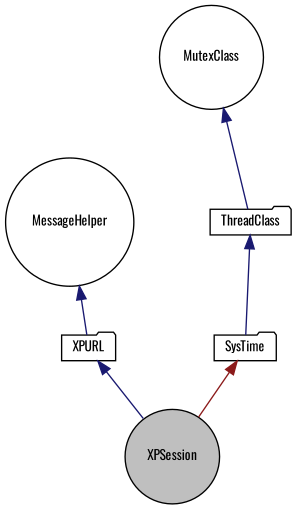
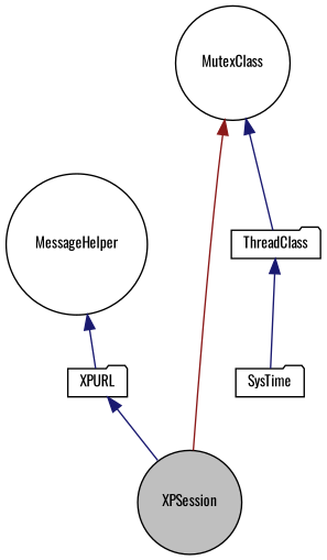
  digraph {
    fontname=Oswald
    node [color=black fillcolor=white fontname=Oswald fontsize=10 shape=circle style=filled]
    edge [color=midnightblue dir=back fontname=Oswald fontsize=10 labelfontname=Helvetica labelfontsize=10 style=solid]
    n1 [fillcolor=grey75 fontcolor=black height=0.2 label=XPSession width=0.4]
    n2 [height=0.2 label=XPURL shape=folder width=0.4]
    n3 [height=0.2 label=MessageHelper width=0.4]
    n4 [height=0.2 label=ThreadClass shape=folder width=0.4]
    n5 [height=0.2 label=SysTime shape=folder width=0.4]
    n6 [height=0.2 label=MutexClass width=0.4]
    n2 -> n1
    n3 -> n2
    n4 -> n5
-   n5 -> n1 [color=firebrick4]
+   n6 -> n1 [color=firebrick4]
    n6 -> n4
  }
